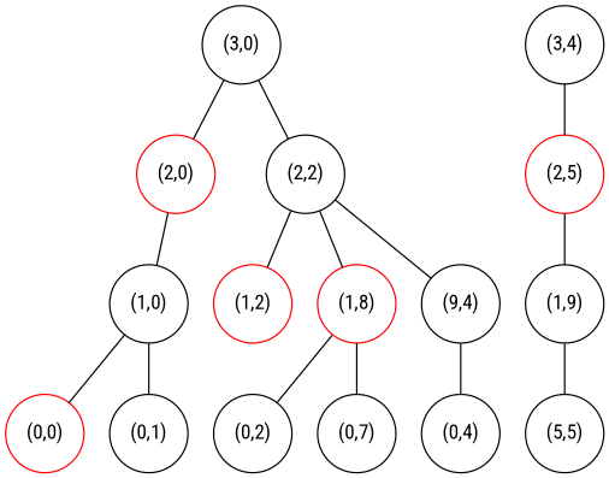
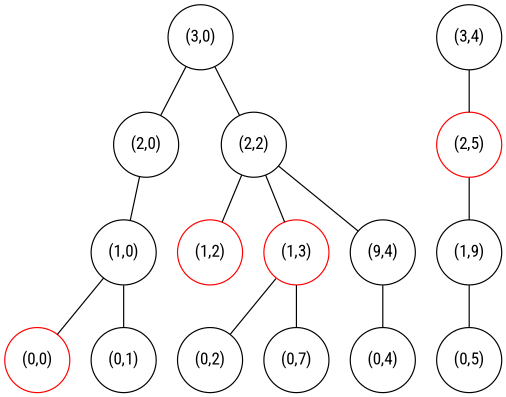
  graph {
    fontname="Roboto Condensed"
    node [fillcolor=white fontname="Roboto Condensed" shape=circle style=filled]
    edge [fontname="Roboto Condensed"]
    n1 [label="(3,0)"]
-   n2 [label="(2,0)" color=red]
+   n2 [label="(2,0)"]
    n3 [label="(2,2)"]
    n4 [label="(1,0)"]
    n5 [color=red label="(1,2)"]
-   n6 [color=red label="(1,8)"]
+   n6 [color=red label="(1,3)"]
    n7 [label="(9,4)"]
    n8 [label="(3,4)"]
    n9 [color=red label="(2,5)"]
    n10 [label="(1,9)"]
    n11 [color=red label="(0,0)"]
    n12 [label="(0,1)"]
    n13 [label="(0,2)"]
    n14 [label="(0,7)"]
    n15 [label="(0,4)"]
-   n16 [label="(5,5)"]
+   n16 [label="(0,5)"]
    n1 -- n2
    n1 -- n3
    n2 -- n4
    n3 -- n5
    n3 -- n6
    n3 -- n7
    n4 -- n11
    n4 -- n12
    n6 -- n13
    n6 -- n14
    n7 -- n15
    n8 -- n9
    n9 -- n10
    n10 -- n16
  }
